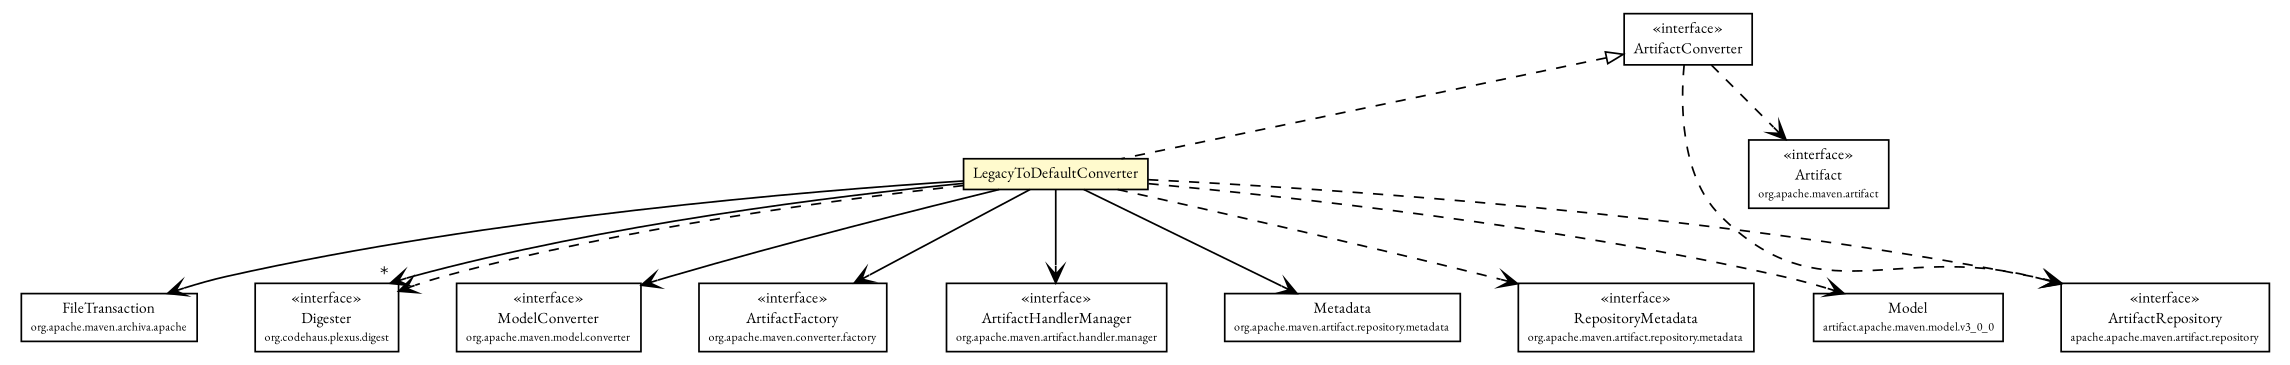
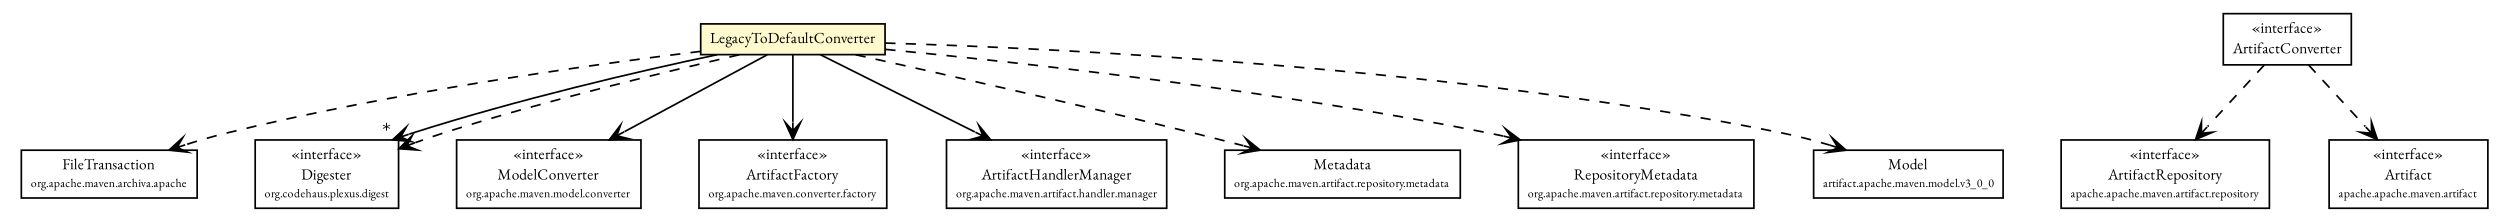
  digraph {
    fontname="EB Garamond"
    node [fontcolor=black fontname="EB Garamond" fontsize=9.0 shape=plaintext]
    edge [arrowhead=open color=black fontcolor=black fontname="EB Garamond" fontsize=10.0 headport=p labelfontname=Helvetica labelfontsize=10 style=dashed tailport=p]
    n1 [label=<<table border="0" cellborder="1" cellspacing="0" cellpadding="2" port="p" href="../../transaction/FileTransaction.html"> 		<tr><td><table border="0" cellspacing="0" cellpadding="1"> 			<tr><td> FileTransaction </td></tr> 			<tr><td><font point-size="7.0"> org.apache.maven.archiva.apache </font></td></tr> 		</table></td></tr> 		</table>>]
    n2 [label=<<table border="0" cellborder="1" cellspacing="0" cellpadding="2" port="p" bgcolor="lemonChiffon" href="./LegacyToDefaultConverter.html"> 		<tr><td><table border="0" cellspacing="0" cellpadding="1"> 			<tr><td> LegacyToDefaultConverter </td></tr> 		</table></td></tr> 		</table>>]
    n3 [label=<<table border="0" cellborder="1" cellspacing="0" cellpadding="2" port="p" href="http://java.sun.com/j2se/1.4.2/docs/api/org/codehaus/plexus/digest/Digester.html"> 		<tr><td><table border="0" cellspacing="0" cellpadding="1"> 			<tr><td> &laquo;interface&raquo; </td></tr> 			<tr><td> Digester </td></tr> 			<tr><td><font point-size="7.0"> org.codehaus.plexus.digest </font></td></tr> 		</table></td></tr> 		</table>>]
    n4 [label=<<table border="0" cellborder="1" cellspacing="0" cellpadding="2" port="p" href="http://java.sun.com/j2se/1.4.2/docs/api/org/apache/maven/model/converter/ModelConverter.html"> 		<tr><td><table border="0" cellspacing="0" cellpadding="1"> 			<tr><td> &laquo;interface&raquo; </td></tr> 			<tr><td> ModelConverter </td></tr> 			<tr><td><font point-size="7.0"> org.apache.maven.model.converter </font></td></tr> 		</table></td></tr> 		</table>>]
    n5 [label=<<table border="0" cellborder="1" cellspacing="0" cellpadding="2" port="p" href="http://java.sun.com/j2se/1.4.2/docs/api/org/apache/maven/artifact/factory/ArtifactFactory.html"> 		<tr><td><table border="0" cellspacing="0" cellpadding="1"> 			<tr><td> &laquo;interface&raquo; </td></tr> 			<tr><td> ArtifactFactory </td></tr> 			<tr><td><font point-size="7.0"> org.apache.maven.converter.factory </font></td></tr> 		</table></td></tr> 		</table>>]
    n6 [label=<<table border="0" cellborder="1" cellspacing="0" cellpadding="2" port="p" href="http://java.sun.com/j2se/1.4.2/docs/api/org/apache/maven/artifact/handler/manager/ArtifactHandlerManager.html"> 		<tr><td><table border="0" cellspacing="0" cellpadding="1"> 			<tr><td> &laquo;interface&raquo; </td></tr> 			<tr><td> ArtifactHandlerManager </td></tr> 			<tr><td><font point-size="7.0"> org.apache.maven.artifact.handler.manager </font></td></tr> 		</table></td></tr> 		</table>>]
    n7 [label=<<table border="0" cellborder="1" cellspacing="0" cellpadding="2" port="p" href="http://java.sun.com/j2se/1.4.2/docs/api/org/apache/maven/artifact/repository/metadata/Metadata.html"> 		<tr><td><table border="0" cellspacing="0" cellpadding="1"> 			<tr><td> Metadata </td></tr> 			<tr><td><font point-size="7.0"> org.apache.maven.artifact.repository.metadata </font></td></tr> 		</table></td></tr> 		</table>>]
    n8 [label=<<table border="0" cellborder="1" cellspacing="0" cellpadding="2" port="p" href="http://java.sun.com/j2se/1.4.2/docs/api/org/apache/maven/artifact/repository/metadata/RepositoryMetadata.html"> 		<tr><td><table border="0" cellspacing="0" cellpadding="1"> 			<tr><td> &laquo;interface&raquo; </td></tr> 			<tr><td> RepositoryMetadata </td></tr> 			<tr><td><font point-size="7.0"> org.apache.maven.artifact.repository.metadata </font></td></tr> 		</table></td></tr> 		</table>>]
    n9 [label=<<table border="0" cellborder="1" cellspacing="0" cellpadding="2" port="p" href="http://java.sun.com/j2se/1.4.2/docs/api/org/apache/maven/model/v3_0_0/Model.html"> 		<tr><td><table border="0" cellspacing="0" cellpadding="1"> 			<tr><td> Model </td></tr> 			<tr><td><font point-size="7.0"> artifact.apache.maven.model.v3_0_0 </font></td></tr> 		</table></td></tr> 		</table>>]
    n10 [label=<<table border="0" cellborder="1" cellspacing="0" cellpadding="2" port="p" href="http://java.sun.com/j2se/1.4.2/docs/api/org/apache/maven/artifact/repository/ArtifactRepository.html"> 		<tr><td><table border="0" cellspacing="0" cellpadding="1"> 			<tr><td> &laquo;interface&raquo; </td></tr> 			<tr><td> ArtifactRepository </td></tr> 			<tr><td><font point-size="7.0"> apache.apache.maven.artifact.repository </font></td></tr> 		</table></td></tr> 		</table>>]
-   n11 [label=<<table border="0" cellborder="1" cellspacing="0" cellpadding="2" port="p" href="http://java.sun.com/j2se/1.4.2/docs/api/org/apache/maven/artifact/Artifact.html"> 		<tr><td><table border="0" cellspacing="0" cellpadding="1"> 			<tr><td> &laquo;interface&raquo; </td></tr> 			<tr><td> Artifact </td></tr> 			<tr><td><font point-size="7.0"> org.apache.maven.artifact </font></td></tr> 		</table></td></tr> 		</table>>]
+   n11 [label=<<table border="0" cellborder="1" cellspacing="0" cellpadding="2" port="p" href="http://java.sun.com/j2se/1.4.2/docs/api/org/apache/maven/artifact/Artifact.html"> 		<tr><td><table border="0" cellspacing="0" cellpadding="1"> 			<tr><td> &laquo;interface&raquo; </td></tr> 			<tr><td> Artifact </td></tr> 			<tr><td><font point-size="7.0"> apache.apache.maven.artifact </font></td></tr> 		</table></td></tr> 		</table>>]
    n12 [label=<<table border="0" cellborder="1" cellspacing="0" cellpadding="2" port="p" href="./ArtifactConverter.html"> 		<tr><td><table border="0" cellspacing="0" cellpadding="1"> 			<tr><td> &laquo;interface&raquo; </td></tr> 			<tr><td> ArtifactConverter </td></tr> 		</table></td></tr> 		</table>>]
-   n2 -> n1 [style=solid]
+   n2 -> n1
    n2 -> n3 [headlabel="*" style=""]
    n2 -> n3
    n2 -> n4 [style=""]
    n2 -> n5 [style=""]
    n2 -> n6 [style=""]
-   n2 -> n7 [style=solid]
+   n2 -> n7
    n2 -> n8
    n2 -> n9
-   n2 -> n10
-   n12 -> n2 [arrowtail=empty dir=back fontsize=10 arrowhead="" color="" fontcolor=""]
    n12 -> n10
    n12 -> n11
  }
